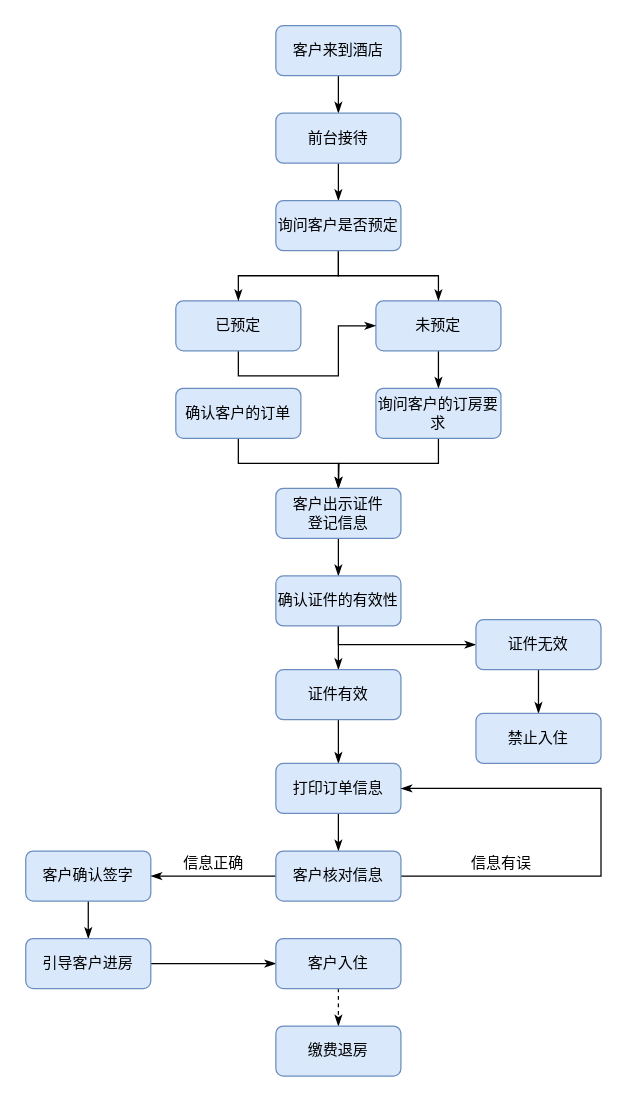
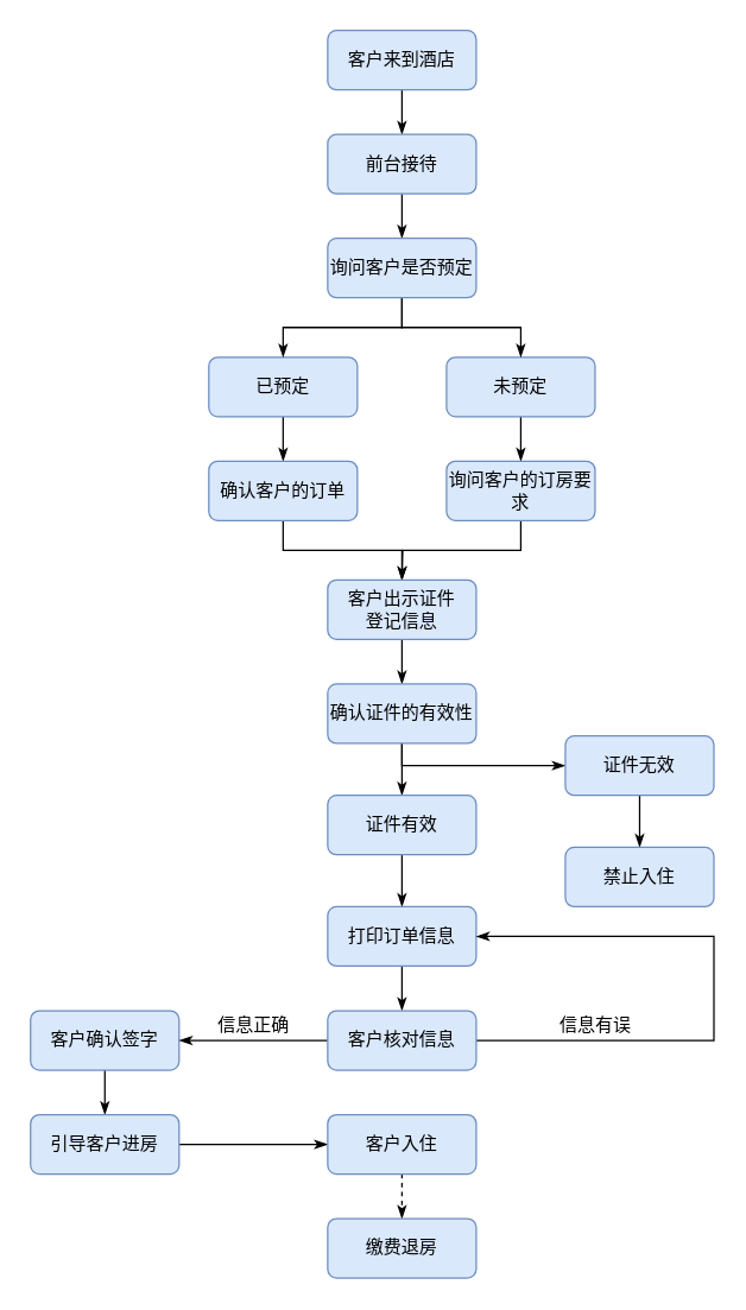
  <mxCell id="0" />
  <mxCell id="1" parent="0" />
  <mxCell id="2" style="edgeStyle=orthogonalEdgeStyle;rounded=0;orthogonalLoop=1;jettySize=auto;html=1;exitX=0.5;exitY=1;exitDx=0;exitDy=0;startArrow=none;startFill=0;endArrow=classicThin;endFill=1;" edge="1" parent="1" source="3" target="16"><mxGeometry relative="1" as="geometry" /></mxCell>
  <mxCell id="3" value="&lt;font style=&quot;vertical-align: inherit&quot;&gt;&lt;font style=&quot;vertical-align: inherit&quot;&gt;&lt;font style=&quot;vertical-align: inherit&quot;&gt;&lt;font style=&quot;vertical-align: inherit&quot;&gt;未预定&lt;/font&gt;&lt;/font&gt;&lt;/font&gt;&lt;/font&gt;" style="rounded=1;whiteSpace=wrap;html=1;fontSize=12;glass=0;strokeWidth=1;shadow=0;fillColor=#dae8fc;strokeColor=#6c8ebf;" parent="1" vertex="1"><mxGeometry x="300" y="240" width="100" height="40" as="geometry" /></mxCell>
- <mxCell id="4" style="edgeStyle=orthogonalEdgeStyle;rounded=0;orthogonalLoop=1;jettySize=auto;html=1;exitX=0.5;exitY=1;exitDx=0;exitDy=0;startArrow=none;startFill=0;endArrow=classicThin;endFill=1;" edge="1" parent="1" source="5" target="3"><mxGeometry relative="1" as="geometry" /></mxCell>
+ <mxCell id="4" style="edgeStyle=orthogonalEdgeStyle;rounded=0;orthogonalLoop=1;jettySize=auto;html=1;exitX=0.5;exitY=1;exitDx=0;exitDy=0;entryX=0.5;entryY=0;entryDx=0;entryDy=0;startArrow=none;startFill=0;endArrow=classicThin;endFill=1;" edge="1" parent="1" source="5" target="14"><mxGeometry relative="1" as="geometry" /></mxCell>
  <mxCell id="5" value="&lt;font style=&quot;vertical-align: inherit&quot;&gt;&lt;font style=&quot;vertical-align: inherit&quot;&gt;&lt;font style=&quot;vertical-align: inherit&quot;&gt;&lt;font style=&quot;vertical-align: inherit&quot;&gt;&lt;font style=&quot;vertical-align: inherit&quot;&gt;&lt;font style=&quot;vertical-align: inherit&quot;&gt;已预定&lt;/font&gt;&lt;/font&gt;&lt;/font&gt;&lt;/font&gt;&lt;/font&gt;&lt;/font&gt;" style="rounded=1;whiteSpace=wrap;html=1;fontSize=12;glass=0;strokeWidth=1;shadow=0;fillColor=#dae8fc;strokeColor=#6c8ebf;" vertex="1" parent="1"><mxGeometry x="140" y="240" width="100" height="40" as="geometry" /></mxCell>
  <mxCell id="6" style="edgeStyle=orthogonalEdgeStyle;rounded=0;orthogonalLoop=1;jettySize=auto;html=1;exitX=0.5;exitY=1;exitDx=0;exitDy=0;entryX=0.5;entryY=0;entryDx=0;entryDy=0;startArrow=none;startFill=0;endArrow=classicThin;endFill=1;" edge="1" parent="1" source="7" target="9"><mxGeometry relative="1" as="geometry" /></mxCell>
  <mxCell id="7" value="&lt;font style=&quot;vertical-align: inherit&quot;&gt;&lt;font style=&quot;vertical-align: inherit&quot;&gt;客户来到酒店&lt;/font&gt;&lt;/font&gt;" style="rounded=1;whiteSpace=wrap;html=1;fontSize=12;glass=0;strokeWidth=1;shadow=0;fillColor=#dae8fc;strokeColor=#6c8ebf;" vertex="1" parent="1"><mxGeometry x="220" y="20" width="100" height="40" as="geometry" /></mxCell>
  <mxCell id="8" style="edgeStyle=orthogonalEdgeStyle;rounded=0;orthogonalLoop=1;jettySize=auto;html=1;exitX=0.5;exitY=1;exitDx=0;exitDy=0;entryX=0.5;entryY=0;entryDx=0;entryDy=0;startArrow=none;startFill=0;endArrow=classicThin;endFill=1;" edge="1" parent="1" source="9" target="12"><mxGeometry relative="1" as="geometry" /></mxCell>
  <mxCell id="9" value="&lt;font style=&quot;vertical-align: inherit&quot;&gt;&lt;font style=&quot;vertical-align: inherit&quot;&gt;&lt;font style=&quot;vertical-align: inherit&quot;&gt;&lt;font style=&quot;vertical-align: inherit&quot;&gt;前台接待&lt;/font&gt;&lt;/font&gt;&lt;/font&gt;&lt;/font&gt;" style="rounded=1;whiteSpace=wrap;html=1;fontSize=12;glass=0;strokeWidth=1;shadow=0;fillColor=#dae8fc;strokeColor=#6c8ebf;" vertex="1" parent="1"><mxGeometry x="220" y="90" width="100" height="40" as="geometry" /></mxCell>
  <mxCell id="10" style="edgeStyle=orthogonalEdgeStyle;rounded=0;orthogonalLoop=1;jettySize=auto;html=1;exitX=0.5;exitY=1;exitDx=0;exitDy=0;entryX=0.5;entryY=0;entryDx=0;entryDy=0;startArrow=none;startFill=0;endArrow=classicThin;endFill=1;" edge="1" parent="1" source="12" target="5"><mxGeometry relative="1" as="geometry" /></mxCell>
  <mxCell id="11" style="edgeStyle=orthogonalEdgeStyle;rounded=0;orthogonalLoop=1;jettySize=auto;html=1;entryX=0.5;entryY=0;entryDx=0;entryDy=0;startArrow=none;startFill=0;endArrow=classicThin;endFill=1;" edge="1" parent="1" source="12" target="3"><mxGeometry relative="1" as="geometry" /></mxCell>
  <mxCell id="12" value="&lt;font style=&quot;vertical-align: inherit&quot;&gt;&lt;font style=&quot;vertical-align: inherit&quot;&gt;&lt;font style=&quot;vertical-align: inherit&quot;&gt;&lt;font style=&quot;vertical-align: inherit&quot;&gt;询问客户是否预定&lt;/font&gt;&lt;/font&gt;&lt;/font&gt;&lt;/font&gt;" style="rounded=1;whiteSpace=wrap;html=1;fontSize=12;glass=0;strokeWidth=1;shadow=0;fillColor=#dae8fc;strokeColor=#6c8ebf;" vertex="1" parent="1"><mxGeometry x="220" y="160" width="100" height="40" as="geometry" /></mxCell>
  <mxCell id="13" style="edgeStyle=orthogonalEdgeStyle;rounded=0;orthogonalLoop=1;jettySize=auto;html=1;exitX=0.5;exitY=1;exitDx=0;exitDy=0;entryX=0.5;entryY=0;entryDx=0;entryDy=0;startArrow=none;startFill=0;endArrow=classicThin;endFill=1;" edge="1" parent="1" source="14" target="18"><mxGeometry relative="1" as="geometry" /></mxCell>
  <mxCell id="14" value="&lt;font style=&quot;vertical-align: inherit&quot;&gt;&lt;font style=&quot;vertical-align: inherit&quot;&gt;确认客户的订单&lt;/font&gt;&lt;/font&gt;" style="rounded=1;whiteSpace=wrap;html=1;fontSize=12;glass=0;strokeWidth=1;shadow=0;fillColor=#dae8fc;strokeColor=#6c8ebf;" vertex="1" parent="1"><mxGeometry x="140" y="310" width="100" height="40" as="geometry" /></mxCell>
  <mxCell id="15" style="edgeStyle=orthogonalEdgeStyle;rounded=0;orthogonalLoop=1;jettySize=auto;html=1;exitX=0.5;exitY=1;exitDx=0;exitDy=0;startArrow=none;startFill=0;endArrow=classicThin;endFill=1;" edge="1" parent="1" source="16"><mxGeometry relative="1" as="geometry"><mxPoint x="270" y="390" as="targetPoint" /></mxGeometry></mxCell>
  <mxCell id="16" value="&lt;font style=&quot;vertical-align: inherit&quot;&gt;&lt;font style=&quot;vertical-align: inherit&quot;&gt;&lt;font style=&quot;vertical-align: inherit&quot;&gt;&lt;font style=&quot;vertical-align: inherit&quot;&gt;询问客户的订房要求&lt;/font&gt;&lt;/font&gt;&lt;/font&gt;&lt;/font&gt;" style="rounded=1;whiteSpace=wrap;html=1;fontSize=12;glass=0;strokeWidth=1;shadow=0;fillColor=#dae8fc;strokeColor=#6c8ebf;" vertex="1" parent="1"><mxGeometry x="300" y="310" width="100" height="40" as="geometry" /></mxCell>
  <mxCell id="17" style="edgeStyle=orthogonalEdgeStyle;rounded=0;orthogonalLoop=1;jettySize=auto;html=1;exitX=0.5;exitY=1;exitDx=0;exitDy=0;entryX=0.5;entryY=0;entryDx=0;entryDy=0;startArrow=none;startFill=0;endArrow=classicThin;endFill=1;" edge="1" parent="1" source="18" target="21"><mxGeometry relative="1" as="geometry" /></mxCell>
  <mxCell id="18" value="&lt;font style=&quot;vertical-align: inherit&quot;&gt;&lt;font style=&quot;vertical-align: inherit&quot;&gt;客户出示证件&lt;br&gt;登记信息&lt;br&gt;&lt;/font&gt;&lt;/font&gt;" style="rounded=1;whiteSpace=wrap;html=1;fontSize=12;glass=0;strokeWidth=1;shadow=0;fillColor=#dae8fc;strokeColor=#6c8ebf;" vertex="1" parent="1"><mxGeometry x="220" y="390" width="100" height="40" as="geometry" /></mxCell>
  <mxCell id="19" style="rounded=0;orthogonalLoop=1;jettySize=auto;html=1;exitX=0.5;exitY=1;exitDx=0;exitDy=0;entryX=0.5;entryY=0;entryDx=0;entryDy=0;startArrow=none;startFill=0;endArrow=classicThin;endFill=1;elbow=vertical;edgeStyle=elbowEdgeStyle;" edge="1" parent="1" source="21" target="23"><mxGeometry relative="1" as="geometry" /></mxCell>
  <mxCell id="20" style="edgeStyle=elbowEdgeStyle;rounded=0;orthogonalLoop=1;jettySize=auto;html=1;exitX=0.5;exitY=1;exitDx=0;exitDy=0;entryX=0;entryY=0.5;entryDx=0;entryDy=0;startArrow=none;startFill=0;endArrow=classicThin;endFill=1;" edge="1" parent="1" source="21" target="25"><mxGeometry relative="1" as="geometry"><Array as="points"><mxPoint x="270" y="510" /></Array></mxGeometry></mxCell>
  <mxCell id="21" value="&lt;font style=&quot;vertical-align: inherit&quot;&gt;&lt;font style=&quot;vertical-align: inherit&quot;&gt;&lt;font style=&quot;vertical-align: inherit&quot;&gt;&lt;font style=&quot;vertical-align: inherit&quot;&gt;确认证件的有效性&lt;/font&gt;&lt;/font&gt;&lt;/font&gt;&lt;/font&gt;" style="rounded=1;whiteSpace=wrap;html=1;fontSize=12;glass=0;strokeWidth=1;shadow=0;fillColor=#dae8fc;strokeColor=#6c8ebf;" vertex="1" parent="1"><mxGeometry x="220" y="460" width="100" height="40" as="geometry" /></mxCell>
  <mxCell id="22" style="edgeStyle=elbowEdgeStyle;rounded=0;orthogonalLoop=1;jettySize=auto;html=1;exitX=0.5;exitY=1;exitDx=0;exitDy=0;entryX=0.5;entryY=0;entryDx=0;entryDy=0;startArrow=none;startFill=0;endArrow=classicThin;endFill=1;" edge="1" parent="1" source="23" target="28"><mxGeometry relative="1" as="geometry" /></mxCell>
  <mxCell id="23" value="&lt;font style=&quot;vertical-align: inherit&quot;&gt;&lt;font style=&quot;vertical-align: inherit&quot;&gt;证件有效&lt;/font&gt;&lt;/font&gt;" style="rounded=1;whiteSpace=wrap;html=1;fontSize=12;glass=0;strokeWidth=1;shadow=0;fillColor=#dae8fc;strokeColor=#6c8ebf;" vertex="1" parent="1"><mxGeometry x="220" y="535" width="100" height="40" as="geometry" /></mxCell>
  <mxCell id="24" style="edgeStyle=elbowEdgeStyle;rounded=0;orthogonalLoop=1;jettySize=auto;html=1;exitX=0.5;exitY=1;exitDx=0;exitDy=0;entryX=0.5;entryY=0;entryDx=0;entryDy=0;startArrow=none;startFill=0;endArrow=classicThin;endFill=1;" edge="1" parent="1" source="25" target="26"><mxGeometry relative="1" as="geometry" /></mxCell>
  <mxCell id="25" value="&lt;font style=&quot;vertical-align: inherit&quot;&gt;&lt;font style=&quot;vertical-align: inherit&quot;&gt;证件无效&lt;/font&gt;&lt;/font&gt;" style="rounded=1;whiteSpace=wrap;html=1;fontSize=12;glass=0;strokeWidth=1;shadow=0;fillColor=#dae8fc;strokeColor=#6c8ebf;" vertex="1" parent="1"><mxGeometry x="380" y="495" width="100" height="40" as="geometry" /></mxCell>
  <mxCell id="26" value="&lt;font style=&quot;vertical-align: inherit&quot;&gt;&lt;font style=&quot;vertical-align: inherit&quot;&gt;禁止入住&lt;/font&gt;&lt;/font&gt;" style="rounded=1;whiteSpace=wrap;html=1;fontSize=12;glass=0;strokeWidth=1;shadow=0;fillColor=#dae8fc;strokeColor=#6c8ebf;" vertex="1" parent="1"><mxGeometry x="380" y="570" width="100" height="40" as="geometry" /></mxCell>
  <mxCell id="27" style="edgeStyle=elbowEdgeStyle;rounded=0;orthogonalLoop=1;jettySize=auto;html=1;exitX=0.5;exitY=1;exitDx=0;exitDy=0;entryX=0.5;entryY=0;entryDx=0;entryDy=0;startArrow=none;startFill=0;endArrow=classicThin;endFill=1;" edge="1" parent="1" source="28" target="33"><mxGeometry relative="1" as="geometry" /></mxCell>
  <mxCell id="28" value="&lt;font style=&quot;vertical-align: inherit&quot;&gt;&lt;font style=&quot;vertical-align: inherit&quot;&gt;&lt;font style=&quot;vertical-align: inherit&quot;&gt;&lt;font style=&quot;vertical-align: inherit&quot;&gt;打印订单信息&lt;/font&gt;&lt;/font&gt;&lt;/font&gt;&lt;/font&gt;" style="rounded=1;whiteSpace=wrap;html=1;fontSize=12;glass=0;strokeWidth=1;shadow=0;fillColor=#dae8fc;strokeColor=#6c8ebf;" vertex="1" parent="1"><mxGeometry x="220" y="610" width="100" height="40" as="geometry" /></mxCell>
  <mxCell id="29" style="edgeStyle=elbowEdgeStyle;rounded=0;orthogonalLoop=1;jettySize=auto;html=1;exitX=0.5;exitY=1;exitDx=0;exitDy=0;entryX=0.5;entryY=0;entryDx=0;entryDy=0;startArrow=none;startFill=0;endArrow=classicThin;endFill=1;" edge="1" parent="1" source="30" target="36"><mxGeometry relative="1" as="geometry" /></mxCell>
  <mxCell id="30" value="&lt;font style=&quot;vertical-align: inherit&quot;&gt;&lt;font style=&quot;vertical-align: inherit&quot;&gt;&lt;font style=&quot;vertical-align: inherit&quot;&gt;&lt;font style=&quot;vertical-align: inherit&quot;&gt;客户确认签字&lt;/font&gt;&lt;/font&gt;&lt;/font&gt;&lt;/font&gt;" style="rounded=1;whiteSpace=wrap;html=1;fontSize=12;glass=0;strokeWidth=1;shadow=0;fillColor=#dae8fc;strokeColor=#6c8ebf;" vertex="1" parent="1"><mxGeometry x="20" y="680" width="100" height="40" as="geometry" /></mxCell>
  <mxCell id="31" style="edgeStyle=elbowEdgeStyle;rounded=0;orthogonalLoop=1;jettySize=auto;html=1;exitX=1;exitY=0.5;exitDx=0;exitDy=0;entryX=1;entryY=0.5;entryDx=0;entryDy=0;startArrow=none;startFill=0;endArrow=classicThin;endFill=1;" edge="1" parent="1" source="33" target="28"><mxGeometry relative="1" as="geometry"><Array as="points"><mxPoint x="480" y="670" /></Array></mxGeometry></mxCell>
  <mxCell id="32" style="edgeStyle=elbowEdgeStyle;rounded=0;orthogonalLoop=1;jettySize=auto;html=1;exitX=0;exitY=0.5;exitDx=0;exitDy=0;entryX=1;entryY=0.5;entryDx=0;entryDy=0;startArrow=none;startFill=0;endArrow=classicThin;endFill=1;" edge="1" parent="1" source="33" target="30"><mxGeometry relative="1" as="geometry" /></mxCell>
  <mxCell id="33" value="&lt;font style=&quot;vertical-align: inherit&quot;&gt;&lt;font style=&quot;vertical-align: inherit&quot;&gt;&lt;font style=&quot;vertical-align: inherit&quot;&gt;&lt;font style=&quot;vertical-align: inherit&quot;&gt;客户核对信息&lt;/font&gt;&lt;/font&gt;&lt;/font&gt;&lt;/font&gt;" style="rounded=1;whiteSpace=wrap;html=1;fontSize=12;glass=0;strokeWidth=1;shadow=0;fillColor=#dae8fc;strokeColor=#6c8ebf;" vertex="1" parent="1"><mxGeometry x="220" y="680" width="100" height="40" as="geometry" /></mxCell>
  <mxCell id="34" value="&lt;font style=&quot;vertical-align: inherit&quot;&gt;&lt;font style=&quot;vertical-align: inherit&quot;&gt;信息有误&lt;/font&gt;&lt;/font&gt;" style="text;html=1;align=center;verticalAlign=middle;resizable=0;points=[];autosize=1;strokeColor=none;" vertex="1" parent="1"><mxGeometry x="370" y="680" width="60" height="20" as="geometry" /></mxCell>
  <mxCell id="35" style="edgeStyle=elbowEdgeStyle;rounded=0;orthogonalLoop=1;jettySize=auto;html=1;exitX=1;exitY=0.5;exitDx=0;exitDy=0;entryX=0;entryY=0.5;entryDx=0;entryDy=0;startArrow=none;startFill=0;endArrow=classicThin;endFill=1;" edge="1" parent="1" source="36" target="39"><mxGeometry relative="1" as="geometry" /></mxCell>
  <mxCell id="36" value="&lt;font style=&quot;vertical-align: inherit&quot;&gt;&lt;font style=&quot;vertical-align: inherit&quot;&gt;引导客户进房&lt;/font&gt;&lt;/font&gt;" style="rounded=1;whiteSpace=wrap;html=1;fontSize=12;glass=0;strokeWidth=1;shadow=0;fillColor=#dae8fc;strokeColor=#6c8ebf;" vertex="1" parent="1"><mxGeometry x="20" y="750" width="100" height="40" as="geometry" /></mxCell>
  <mxCell id="37" value="&lt;font style=&quot;vertical-align: inherit&quot;&gt;&lt;font style=&quot;vertical-align: inherit&quot;&gt;信息正确&lt;/font&gt;&lt;/font&gt;" style="text;html=1;align=center;verticalAlign=middle;resizable=0;points=[];autosize=1;strokeColor=none;" vertex="1" parent="1"><mxGeometry x="140" y="680" width="60" height="20" as="geometry" /></mxCell>
  <mxCell id="38" style="edgeStyle=elbowEdgeStyle;rounded=0;orthogonalLoop=1;jettySize=auto;html=1;exitX=0.5;exitY=1;exitDx=0;exitDy=0;entryX=0.5;entryY=0;entryDx=0;entryDy=0;startArrow=none;startFill=0;endArrow=classicThin;endFill=1;dashed=1;" edge="1" parent="1" source="39" target="40"><mxGeometry relative="1" as="geometry" /></mxCell>
  <mxCell id="39" value="&lt;font style=&quot;vertical-align: inherit&quot;&gt;&lt;font style=&quot;vertical-align: inherit&quot;&gt;&lt;font style=&quot;vertical-align: inherit&quot;&gt;&lt;font style=&quot;vertical-align: inherit&quot;&gt;&lt;font style=&quot;vertical-align: inherit&quot;&gt;&lt;font style=&quot;vertical-align: inherit&quot;&gt;客户入住&lt;/font&gt;&lt;/font&gt;&lt;/font&gt;&lt;/font&gt;&lt;/font&gt;&lt;/font&gt;" style="rounded=1;whiteSpace=wrap;html=1;fontSize=12;glass=0;strokeWidth=1;shadow=0;fillColor=#dae8fc;strokeColor=#6c8ebf;" vertex="1" parent="1"><mxGeometry x="220" y="750" width="100" height="40" as="geometry" /></mxCell>
  <mxCell id="40" value="&lt;font style=&quot;vertical-align: inherit&quot;&gt;&lt;font style=&quot;vertical-align: inherit&quot;&gt;缴费退房&lt;/font&gt;&lt;/font&gt;" style="rounded=1;whiteSpace=wrap;html=1;fontSize=12;glass=0;strokeWidth=1;shadow=0;fillColor=#dae8fc;strokeColor=#6c8ebf;" vertex="1" parent="1"><mxGeometry x="220" y="820" width="100" height="40" as="geometry" /></mxCell>
